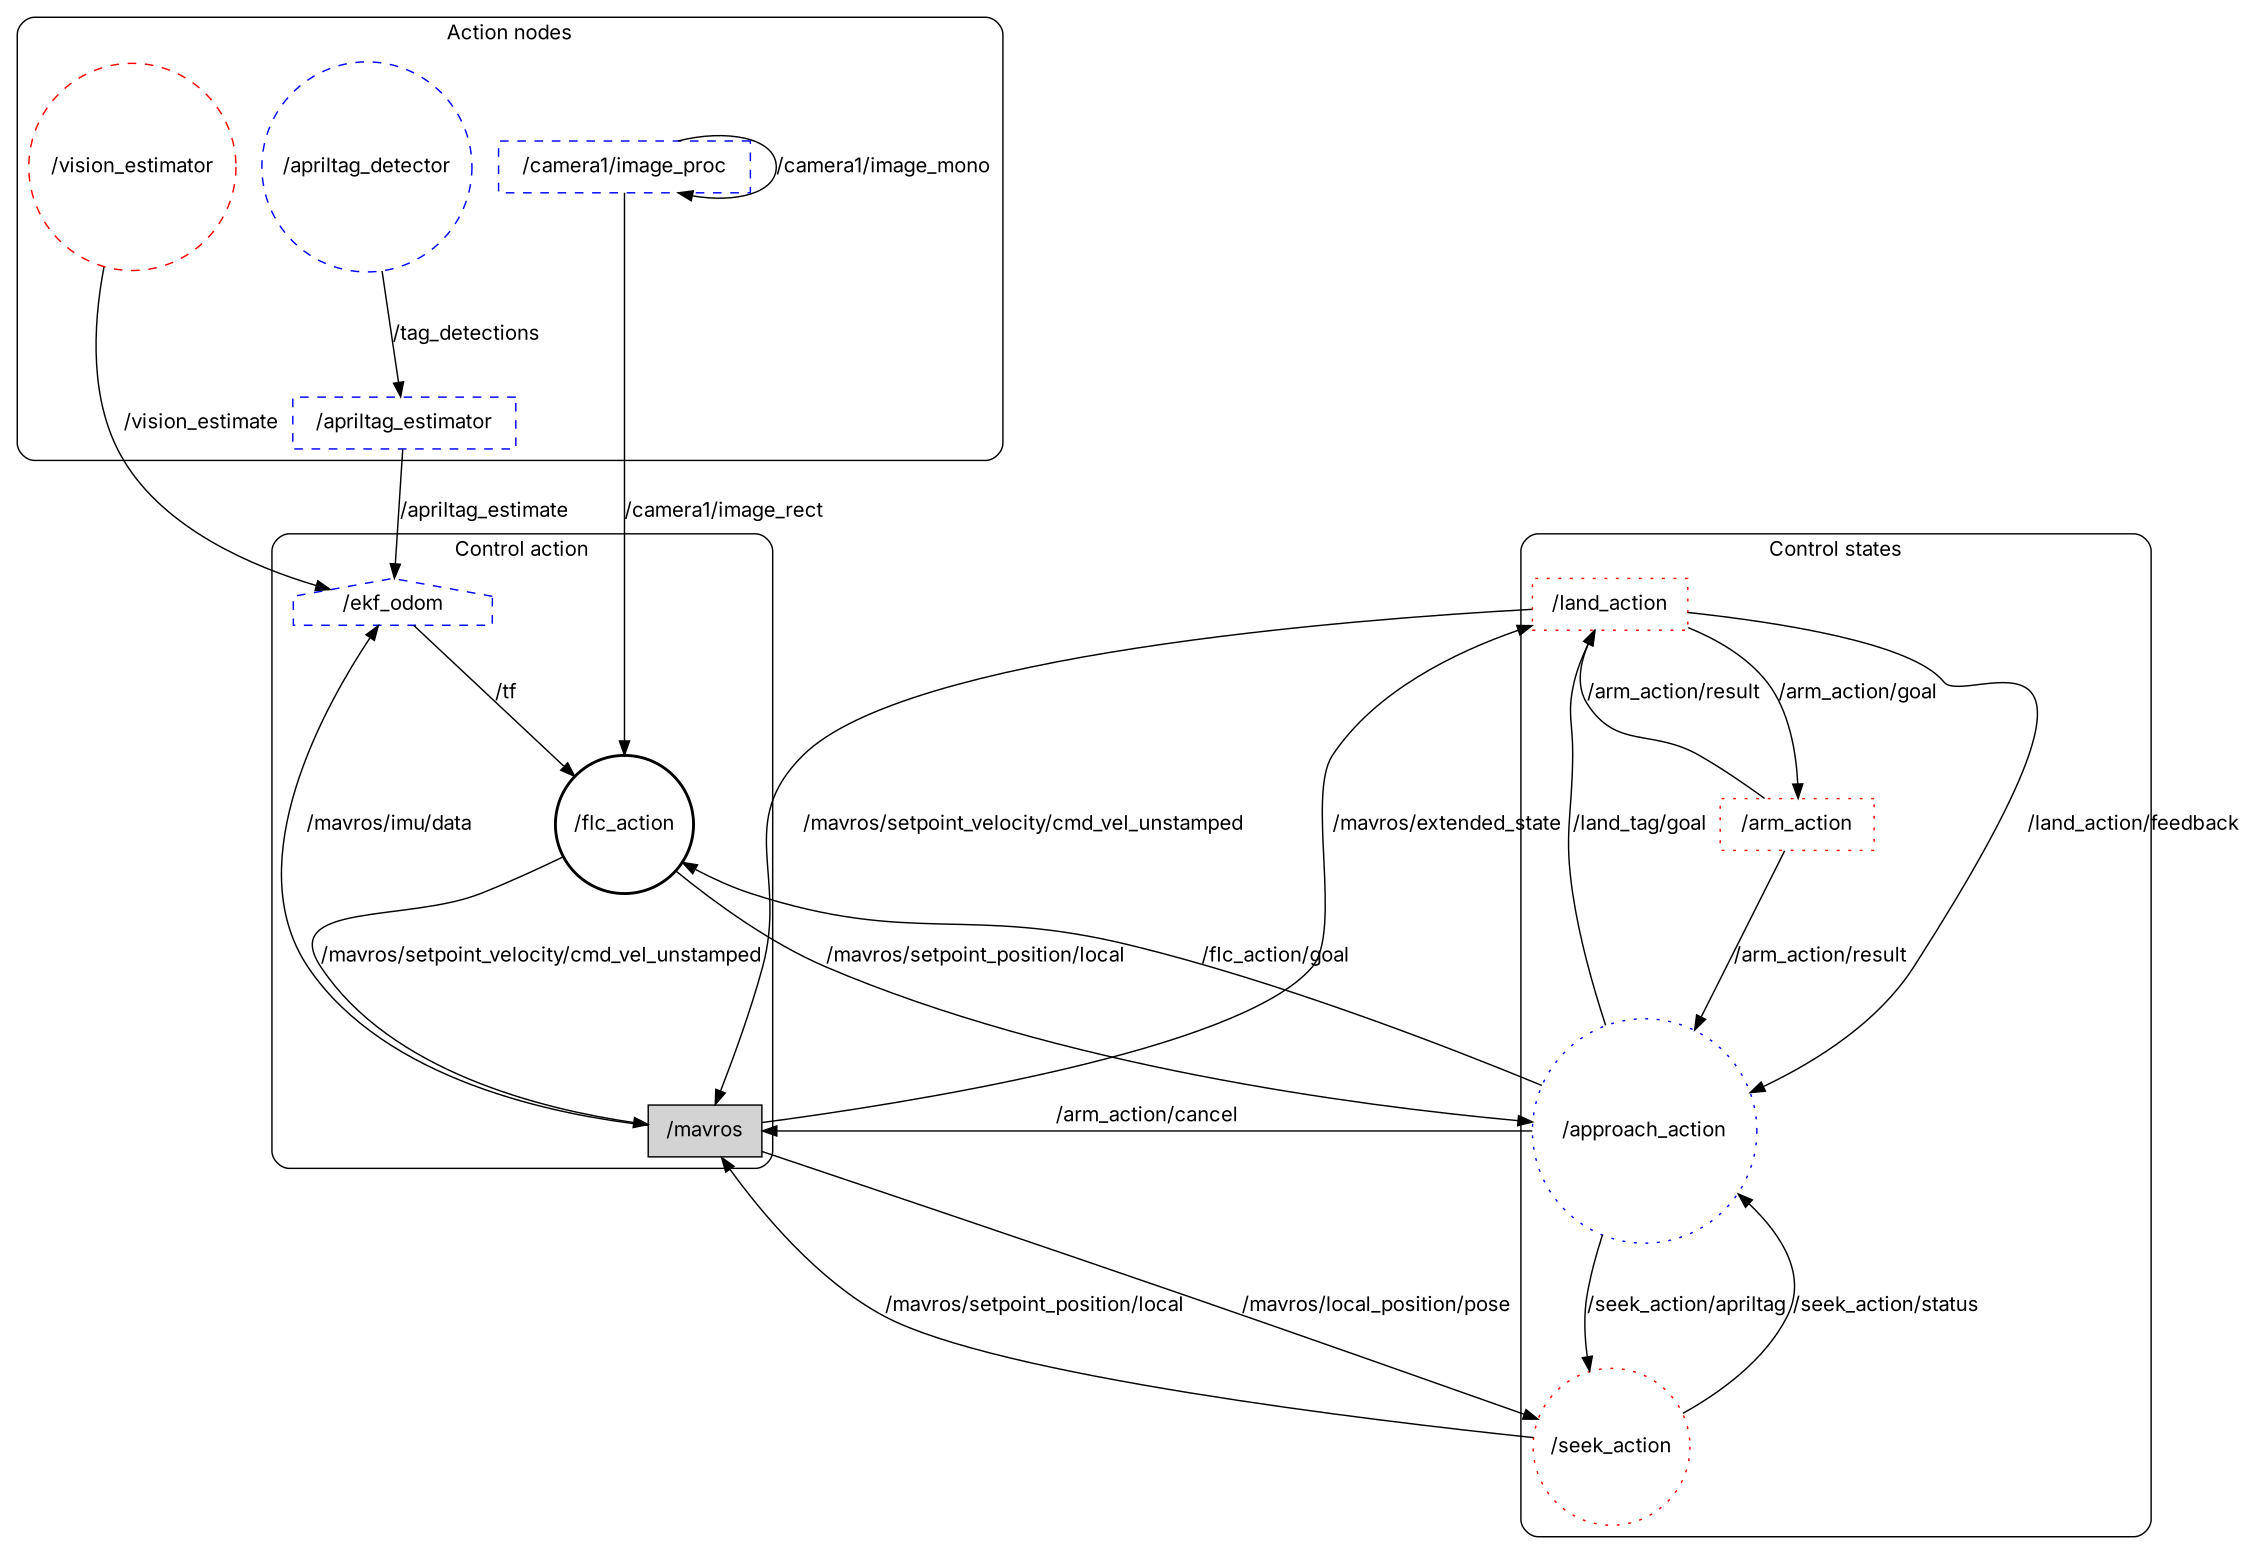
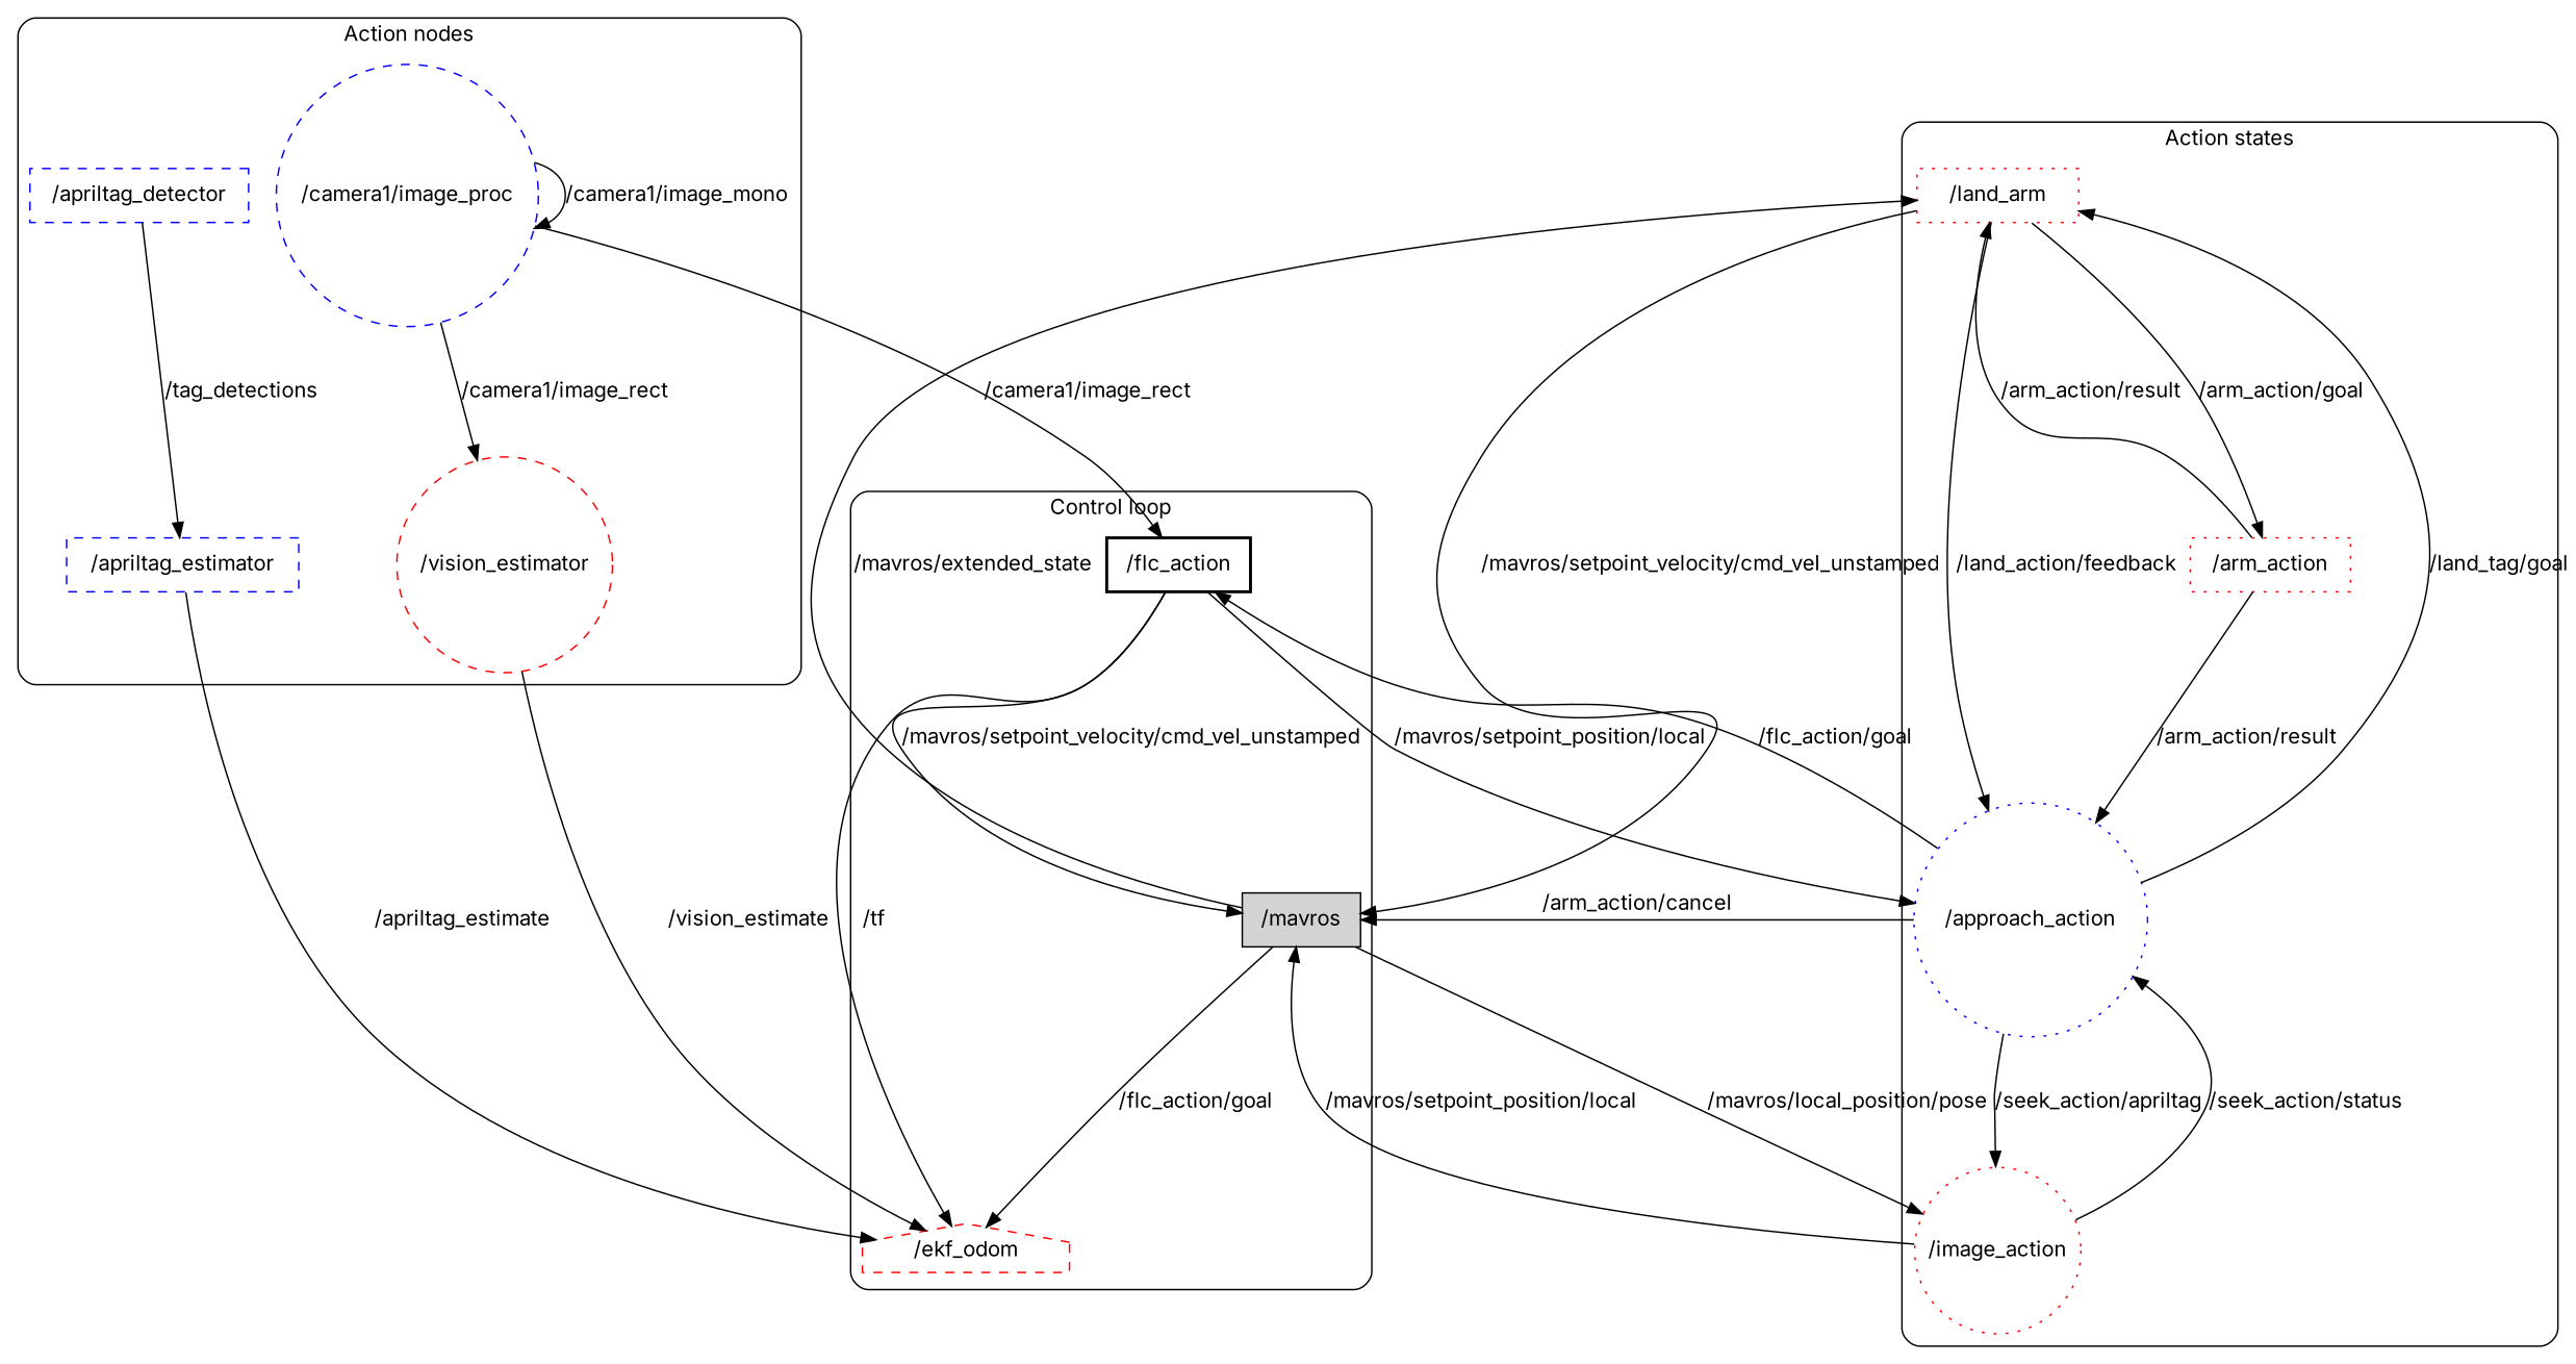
  digraph {
    compound=True
    fontname=Inter
    rank=same
    rankdir=TB
    ranksep=1.0
    node [color=blue fontname=Inter shape=box style=dashed]
    edge [fontname=Inter penwidth=1]
    n1 [color=red height=0.5 label="/vision_estimator" shape=circle width=2.004]
-   n2 [height=0.5 label="/apriltag_detector" shape=circle width=2.022]
+   n2 [height=0.5 label="/apriltag_detector" width=2.022]
    n3 [height=0.5 label="/apriltag_estimator" width=2.1484]
-   n4 [height=0.5 label="/camera1/image_proc" width=2.4373]
-   n5 [color=red height=0.5 label="/land_action" style=dotted width=1.4985]
+   n4 [height=0.5 label="/camera1/image_proc" shape=circle width=2.4373]
+   n5 [color=red height=0.5 label="/land_arm" style=dotted width=1.4985]
    n6 [color=red height=0.5 label="/arm_action" style=dotted width=1.4804]
    n7 [height=0.5 label="/approach_action" shape=circle style=dotted width=2.1665]
-   n8 [color=red height=0.5 label="/seek_action" shape=circle style=dotted width=1.5165]
-   n9 [height=0.5 label="/ekf_odom" shape=house width=1.3721]
-   n10 [height=0.5 label="/flc_action" shape=circle style=bold width=1.336 color=""]
+   n8 [color=red height=0.5 label="/image_action" shape=circle style=dotted width=1.5165]
+   n9 [color=red height=0.5 label="/ekf_odom" shape=house width=1.3721]
+   n10 [height=0.5 label="/flc_action" style=bold width=1.336 color=""]
    n11 [height=0.5 label="/mavros" style=filled width=1.1013 color=""]
    subgraph cluster_1 {
      label="Action nodes"
      style=rounded
      n1
      n2
      n3
      n4
    }
    subgraph cluster_2 {
-     label="Control states"
+     label="Action states"
      style=rounded
      n5
      n6
      n7
      n8
    }
    subgraph cluster_3 {
-     label="Control action"
+     label="Control loop"
      style=rounded
      n9
      n10
      n11
    }
    n1 -> n9 [label="/vision_estimate"]
    n2 -> n3 [label="/tag_detections"]
    n3 -> n9 [label="/apriltag_estimate"]
+   n4 -> n1 [label="/camera1/image_rect"]
    n4 -> n4 [label="/camera1/image_mono"]
    n4 -> n10 [label="/camera1/image_rect"]
    n5 -> n6 [label="/arm_action/goal"]
    n5 -> n7 [label="/land_action/feedback"]
    n5 -> n11 [label="/mavros/setpoint_velocity/cmd_vel_unstamped"]
    n6 -> n5 [label="/arm_action/result"]
    n6 -> n7 [label="/arm_action/result"]
    n7 -> n5 [label="/land_tag/goal"]
    n7 -> n8 [label="/seek_action/apriltag"]
    n7 -> n10 [label="/flc_action/goal"]
    n7 -> n11 [label="/arm_action/cancel"]
    n8 -> n7 [label="/seek_action/status"]
    n8 -> n11 [label="/mavros/setpoint_position/local"]
-   n9 -> n10 [label="/tf"]
+   n10 -> n9 [label="/tf"]
    n10 -> n7 [label="/mavros/setpoint_position/local"]
    n10 -> n11 [label="/mavros/setpoint_velocity/cmd_vel_unstamped"]
    n11 -> n5 [label="/mavros/extended_state"]
    n11 -> n8 [label="/mavros/local_position/pose"]
-   n11 -> n9 [label="/mavros/imu/data"]
+   n11 -> n9 [label="/flc_action/goal"]
  }
